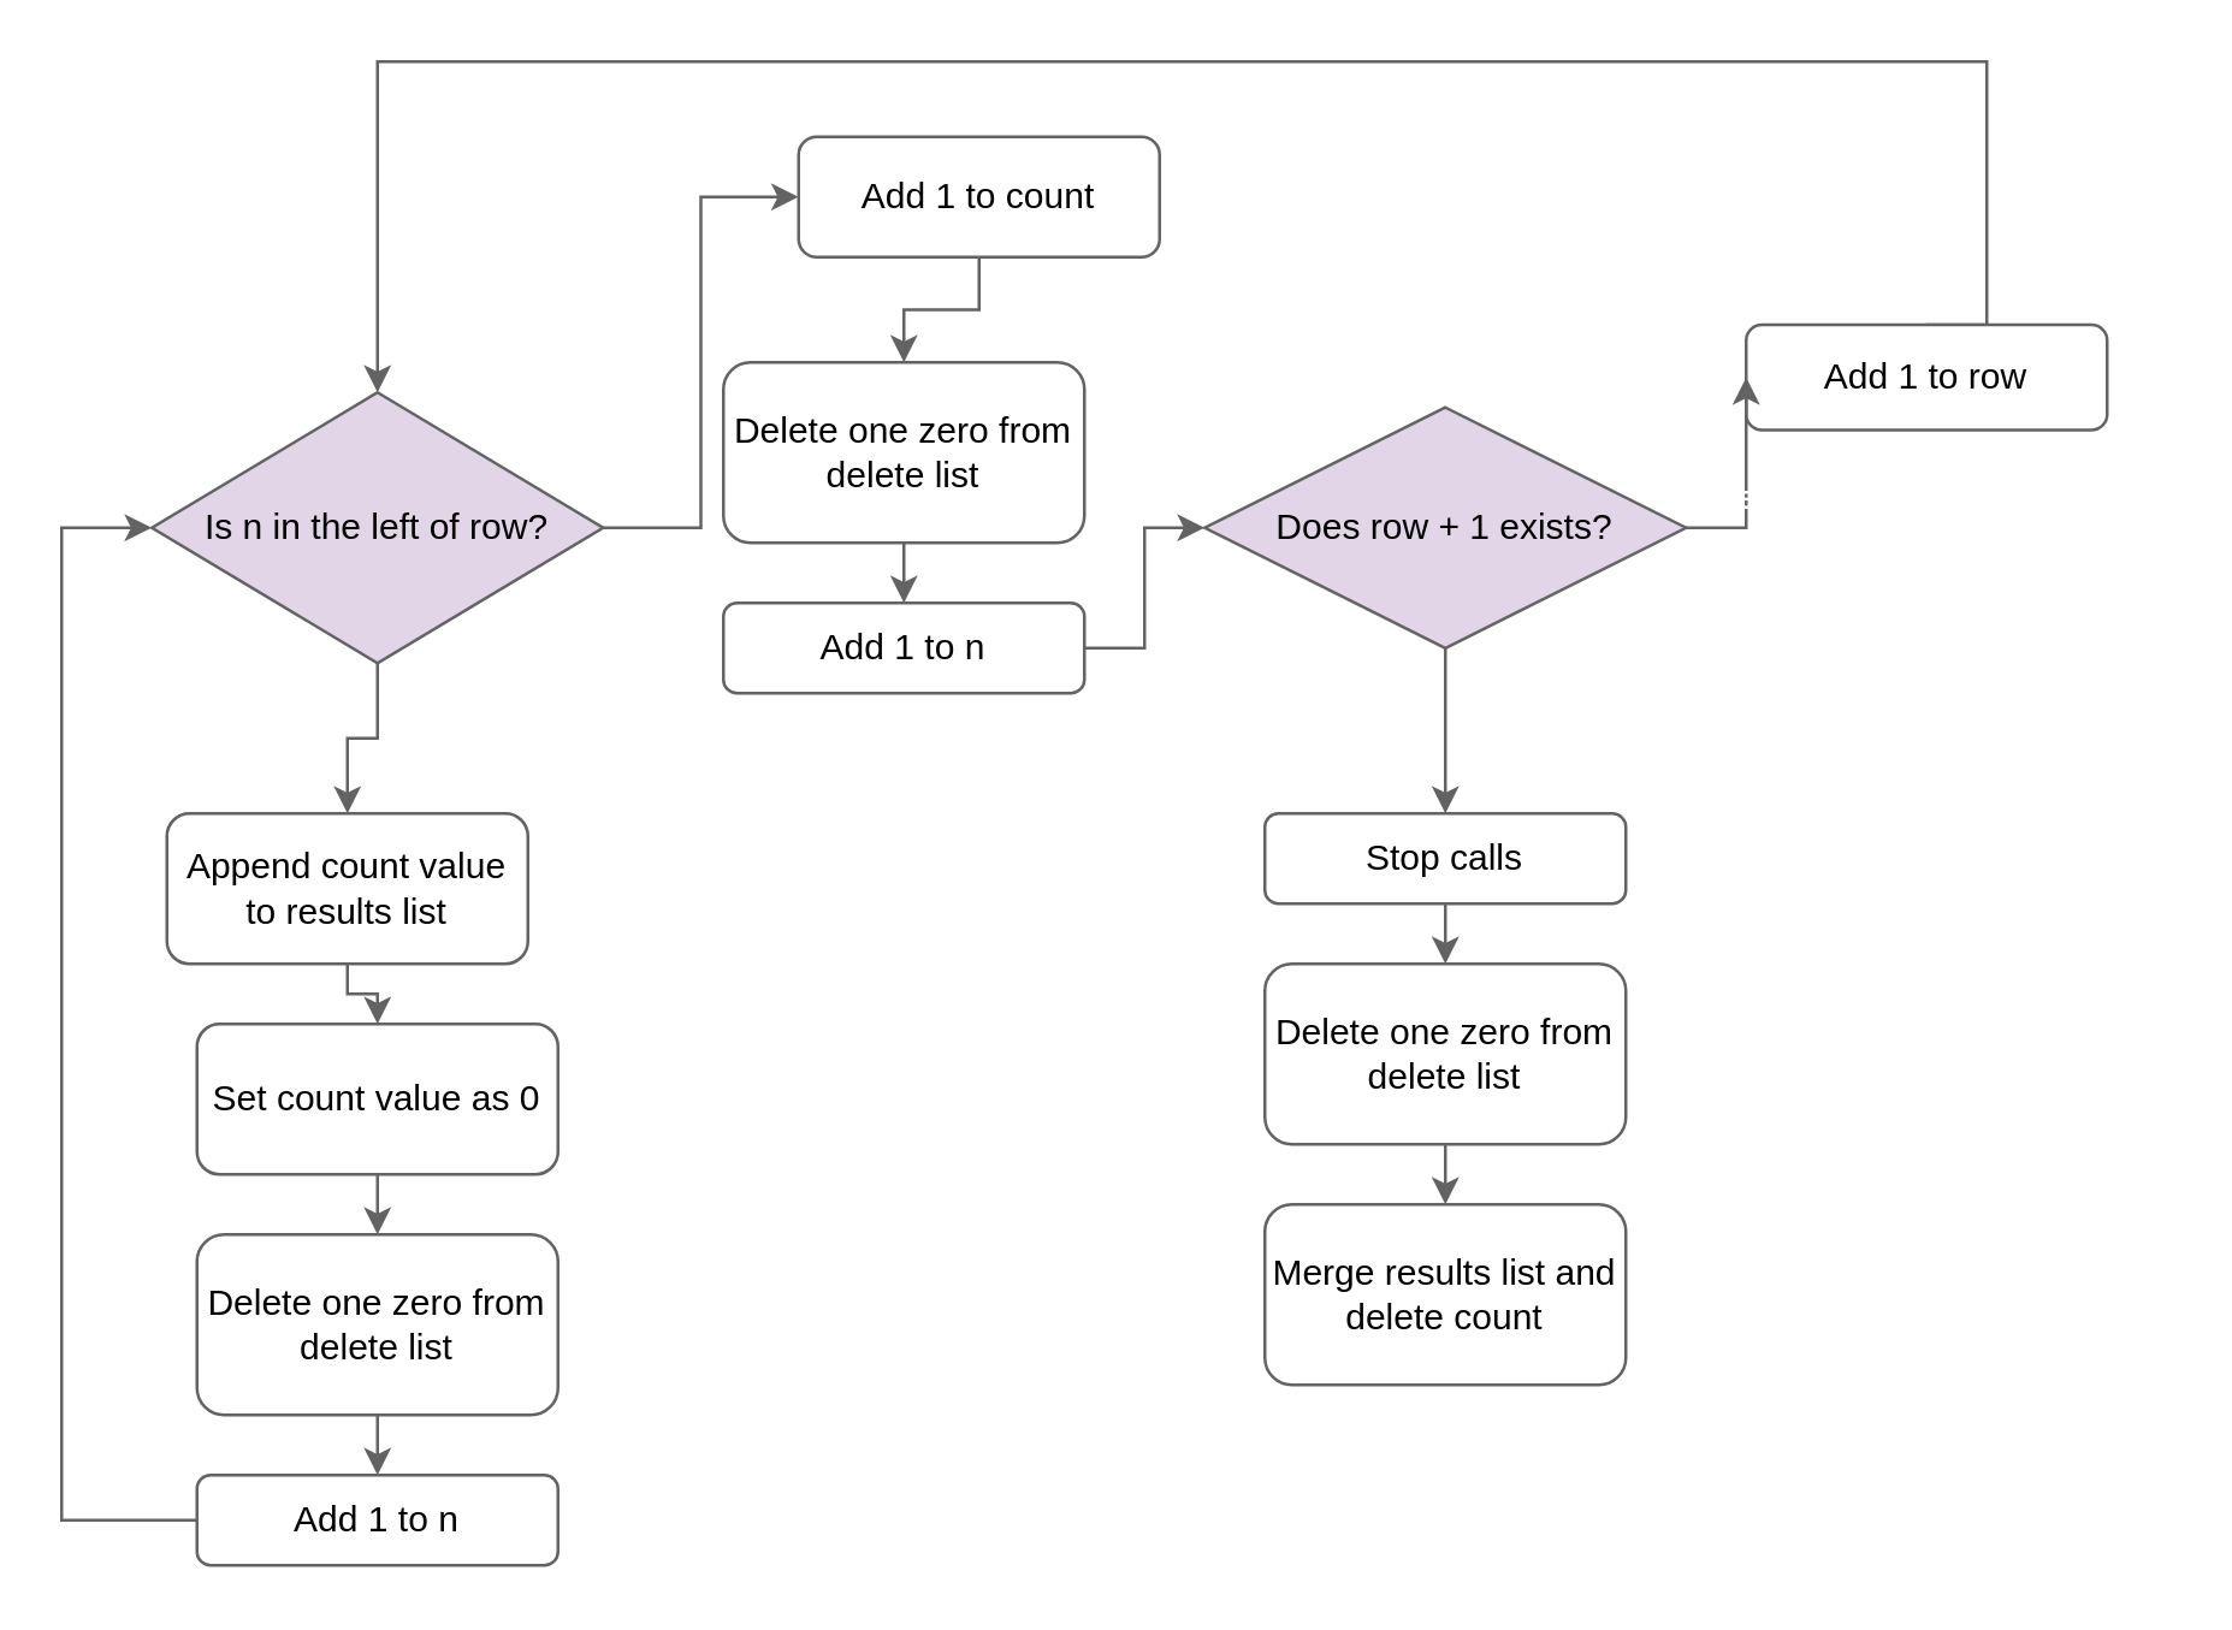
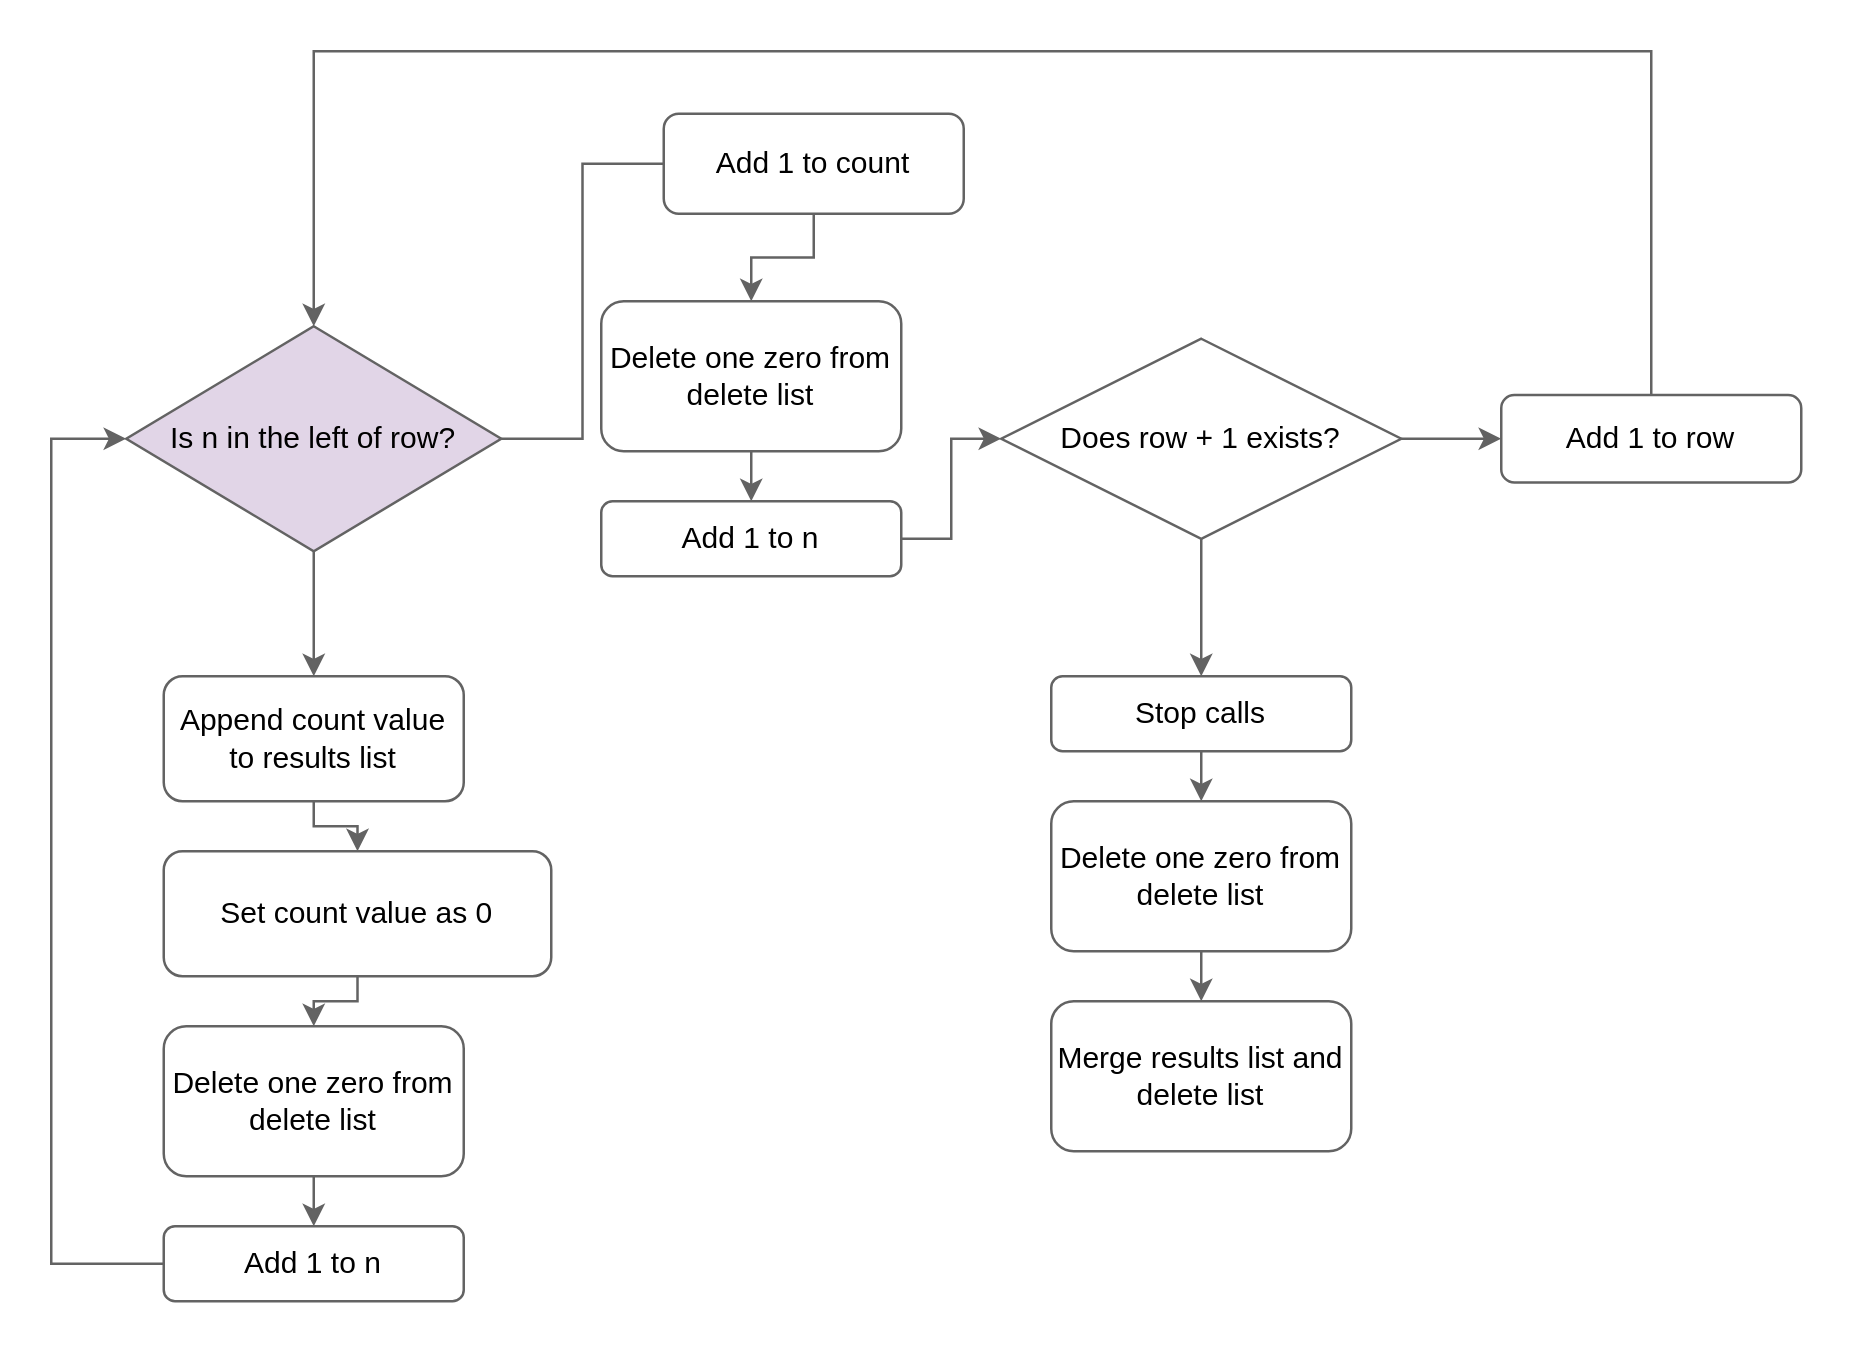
  <mxCell id="0" />
  <mxCell id="1" parent="0" />
- <mxCell id="2" style="edgeStyle=orthogonalEdgeStyle;rounded=0;orthogonalLoop=1;jettySize=auto;html=1;exitX=1;exitY=0.5;exitDx=0;exitDy=0;entryX=0;entryY=0.5;entryDx=0;entryDy=0;strokeColor=#636363;" parent="1" source="4" target="20" edge="1"><mxGeometry relative="1" as="geometry" /></mxCell>
+ <mxCell id="2" style="edgeStyle=orthogonalEdgeStyle;rounded=0;orthogonalLoop=1;jettySize=auto;html=1;exitX=1;exitY=0.5;exitDx=0;exitDy=0;entryX=0;entryY=0.5;entryDx=0;entryDy=0;strokeColor=#636363;endArrow=none;" parent="1" source="4" target="20" edge="1"><mxGeometry relative="1" as="geometry" /></mxCell>
  <mxCell id="3" style="edgeStyle=orthogonalEdgeStyle;rounded=0;orthogonalLoop=1;jettySize=auto;html=1;exitX=0.5;exitY=1;exitDx=0;exitDy=0;entryX=0.5;entryY=0;entryDx=0;entryDy=0;strokeColor=#636363;" parent="1" source="4" target="8" edge="1"><mxGeometry relative="1" as="geometry" /></mxCell>
  <mxCell id="4" value="Is n in the left of row?" style="rhombus;whiteSpace=wrap;html=1;strokeColor=#636363;fillColor=#e1d5e7;" parent="1" vertex="1"><mxGeometry x="50" y="130" width="150" height="90" as="geometry" /></mxCell>
  <mxCell id="5" style="edgeStyle=orthogonalEdgeStyle;rounded=0;orthogonalLoop=1;jettySize=auto;html=1;exitX=0.5;exitY=0;exitDx=0;exitDy=0;entryX=0.5;entryY=0;entryDx=0;entryDy=0;strokeColor=#636363;" parent="1" source="6" target="4" edge="1"><mxGeometry relative="1" as="geometry"><Array as="points"><mxPoint x="660" y="20" /><mxPoint x="125" y="20" /></Array></mxGeometry></mxCell>
- <mxCell id="6" value="Add 1 to row" style="rounded=1;whiteSpace=wrap;html=1;strokeColor=#636363;" parent="1" vertex="1"><mxGeometry x="580" y="107.5" width="120" height="35" as="geometry" /></mxCell>
+ <mxCell id="6" value="Add 1 to row" style="rounded=1;whiteSpace=wrap;html=1;strokeColor=#636363;" parent="1" vertex="1"><mxGeometry x="600" y="157.5" width="120" height="35" as="geometry" /></mxCell>
  <mxCell id="7" style="edgeStyle=orthogonalEdgeStyle;rounded=0;html=1;exitX=0.5;exitY=1;exitDx=0;exitDy=0;strokeColor=#636363;" parent="1" source="8" target="30" edge="1"><mxGeometry relative="1" as="geometry" /></mxCell>
- <mxCell id="8" value="Append count value to results list" style="rounded=1;whiteSpace=wrap;html=1;strokeColor=#636363;" parent="1" vertex="1"><mxGeometry x="55" y="270" width="120" height="50" as="geometry" /></mxCell>
+ <mxCell id="8" value="Append count value to results list" style="rounded=1;whiteSpace=wrap;html=1;strokeColor=#636363;" parent="1" vertex="1"><mxGeometry x="65" y="270" width="120" height="50" as="geometry" /></mxCell>
  <mxCell id="9" value="yes" style="text;html=1;align=center;verticalAlign=middle;resizable=0;points=[];autosize=1;strokeColor=none;fillColor=none;fontColor=#FFFFFF;spacing=2;fontStyle=1;fontSize=11;" parent="1" vertex="1"><mxGeometry x="185" y="105" width="40" height="30" as="geometry" /></mxCell>
  <mxCell id="10" value="no" style="text;html=1;align=center;verticalAlign=middle;resizable=0;points=[];autosize=1;strokeColor=none;fillColor=none;spacing=2;fontStyle=1;fontSize=11;fontColor=#FFFFFF;" parent="1" vertex="1"><mxGeometry x="120" y="230" width="40" height="30" as="geometry" /></mxCell>
  <mxCell id="11" style="edgeStyle=orthogonalEdgeStyle;rounded=0;orthogonalLoop=1;jettySize=auto;html=1;exitX=0.5;exitY=1;exitDx=0;exitDy=0;entryX=0.5;entryY=0;entryDx=0;entryDy=0;strokeColor=#636363;" parent="1" source="13" target="15" edge="1"><mxGeometry relative="1" as="geometry" /></mxCell>
  <mxCell id="12" style="edgeStyle=orthogonalEdgeStyle;rounded=0;orthogonalLoop=1;jettySize=auto;html=1;exitX=1;exitY=0.5;exitDx=0;exitDy=0;entryX=0;entryY=0.5;entryDx=0;entryDy=0;strokeColor=#636363;" parent="1" source="13" target="6" edge="1"><mxGeometry relative="1" as="geometry" /></mxCell>
- <mxCell id="13" value="Does row + 1 exists?" style="rhombus;whiteSpace=wrap;html=1;strokeColor=#636363;fillColor=#e1d5e7;" parent="1" vertex="1"><mxGeometry x="400" y="135" width="160" height="80" as="geometry" /></mxCell>
+ <mxCell id="13" value="Does row + 1 exists?" style="rhombus;whiteSpace=wrap;html=1;strokeColor=#636363;" parent="1" vertex="1"><mxGeometry x="400" y="135" width="160" height="80" as="geometry" /></mxCell>
  <mxCell id="14" style="edgeStyle=orthogonalEdgeStyle;rounded=0;html=1;exitX=0.5;exitY=1;exitDx=0;exitDy=0;entryX=0.5;entryY=0;entryDx=0;entryDy=0;strokeColor=#636363;" parent="1" source="15" target="32" edge="1"><mxGeometry relative="1" as="geometry" /></mxCell>
  <mxCell id="15" value="Stop calls" style="rounded=1;whiteSpace=wrap;html=1;fillColor=default;strokeColor=#636363;" parent="1" vertex="1"><mxGeometry x="420" y="270" width="120" height="30" as="geometry" /></mxCell>
  <mxCell id="16" value="yes" style="text;html=1;align=center;verticalAlign=middle;resizable=0;points=[];autosize=1;strokeColor=none;fillColor=none;fontColor=#FFFFFF;spacing=2;fontStyle=1;fontSize=11;" parent="1" vertex="1"><mxGeometry x="560" y="150" width="40" height="30" as="geometry" /></mxCell>
  <mxCell id="17" value="no" style="text;html=1;align=center;verticalAlign=middle;resizable=0;points=[];autosize=1;strokeColor=none;fillColor=none;fontColor=#FFFFFF;spacing=2;fontStyle=1;fontSize=11;" parent="1" vertex="1"><mxGeometry x="450" y="230" width="40" height="30" as="geometry" /></mxCell>
  <mxCell id="18" style="edgeStyle=orthogonalEdgeStyle;rounded=0;orthogonalLoop=1;jettySize=auto;html=1;entryX=0;entryY=0.5;entryDx=0;entryDy=0;strokeColor=#636363;" parent="1" source="24" target="13" edge="1"><mxGeometry relative="1" as="geometry" /></mxCell>
  <mxCell id="19" style="edgeStyle=orthogonalEdgeStyle;rounded=0;html=1;exitX=0.5;exitY=1;exitDx=0;exitDy=0;entryX=0.5;entryY=0;entryDx=0;entryDy=0;strokeColor=#636363;" parent="1" source="20" target="23" edge="1"><mxGeometry relative="1" as="geometry" /></mxCell>
  <mxCell id="20" value="Add 1 to count" style="rounded=1;whiteSpace=wrap;html=1;strokeColor=#636363;" parent="1" vertex="1"><mxGeometry x="265" y="45" width="120" height="40" as="geometry" /></mxCell>
- <mxCell id="21" value="Merge results list and delete count" style="rounded=1;whiteSpace=wrap;html=1;strokeColor=#636363;" parent="1" vertex="1"><mxGeometry x="420" y="400" width="120" height="60" as="geometry" /></mxCell>
+ <mxCell id="21" value="Merge results list and delete list" style="rounded=1;whiteSpace=wrap;html=1;strokeColor=#636363;" parent="1" vertex="1"><mxGeometry x="420" y="400" width="120" height="60" as="geometry" /></mxCell>
  <mxCell id="22" style="edgeStyle=orthogonalEdgeStyle;rounded=0;html=1;exitX=0.5;exitY=1;exitDx=0;exitDy=0;entryX=0.5;entryY=0;entryDx=0;entryDy=0;strokeColor=#636363;" parent="1" source="23" target="24" edge="1"><mxGeometry relative="1" as="geometry" /></mxCell>
  <mxCell id="23" value="Delete one zero from delete list" style="rounded=1;whiteSpace=wrap;html=1;strokeColor=#636363;" parent="1" vertex="1"><mxGeometry x="240" y="120" width="120" height="60" as="geometry" /></mxCell>
  <mxCell id="24" value="Add 1 to n" style="rounded=1;whiteSpace=wrap;html=1;strokeColor=#636363;" parent="1" vertex="1"><mxGeometry x="240" y="200" width="120" height="30" as="geometry" /></mxCell>
  <mxCell id="25" style="edgeStyle=orthogonalEdgeStyle;rounded=0;html=1;exitX=0.5;exitY=1;exitDx=0;exitDy=0;entryX=0.5;entryY=0;entryDx=0;entryDy=0;strokeColor=#636363;" parent="1" source="26" target="28" edge="1"><mxGeometry relative="1" as="geometry" /></mxCell>
  <mxCell id="26" value="Delete one zero from delete list" style="rounded=1;whiteSpace=wrap;html=1;strokeColor=#636363;" parent="1" vertex="1"><mxGeometry x="65" y="410" width="120" height="60" as="geometry" /></mxCell>
  <mxCell id="27" style="edgeStyle=orthogonalEdgeStyle;rounded=0;html=1;exitX=0;exitY=0.5;exitDx=0;exitDy=0;entryX=0;entryY=0.5;entryDx=0;entryDy=0;strokeColor=#636363;" parent="1" source="28" target="4" edge="1"><mxGeometry relative="1" as="geometry"><Array as="points"><mxPoint x="20" y="505" /><mxPoint x="20" y="175" /></Array></mxGeometry></mxCell>
  <mxCell id="28" value="Add 1 to n" style="rounded=1;whiteSpace=wrap;html=1;strokeColor=#636363;" parent="1" vertex="1"><mxGeometry x="65" y="490" width="120" height="30" as="geometry" /></mxCell>
  <mxCell id="29" style="edgeStyle=orthogonalEdgeStyle;rounded=0;html=1;exitX=0.5;exitY=1;exitDx=0;exitDy=0;entryX=0.5;entryY=0;entryDx=0;entryDy=0;strokeColor=#636363;" parent="1" source="30" target="26" edge="1"><mxGeometry relative="1" as="geometry" /></mxCell>
- <mxCell id="30" value="Set count value as 0" style="rounded=1;whiteSpace=wrap;html=1;strokeColor=#636363;" parent="1" vertex="1"><mxGeometry x="65" y="340" width="120" height="50" as="geometry" /></mxCell>
+ <mxCell id="30" value="Set count value as 0" style="rounded=1;whiteSpace=wrap;html=1;strokeColor=#636363;" parent="1" vertex="1"><mxGeometry x="65" y="340" width="155" height="50" as="geometry" /></mxCell>
  <mxCell id="31" style="edgeStyle=orthogonalEdgeStyle;rounded=0;html=1;exitX=0.5;exitY=1;exitDx=0;exitDy=0;entryX=0.5;entryY=0;entryDx=0;entryDy=0;strokeColor=#636363;" parent="1" source="32" target="21" edge="1"><mxGeometry relative="1" as="geometry" /></mxCell>
  <mxCell id="32" value="Delete one zero from delete list" style="rounded=1;whiteSpace=wrap;html=1;strokeColor=#636363;" parent="1" vertex="1"><mxGeometry x="420" y="320" width="120" height="60" as="geometry" /></mxCell>
